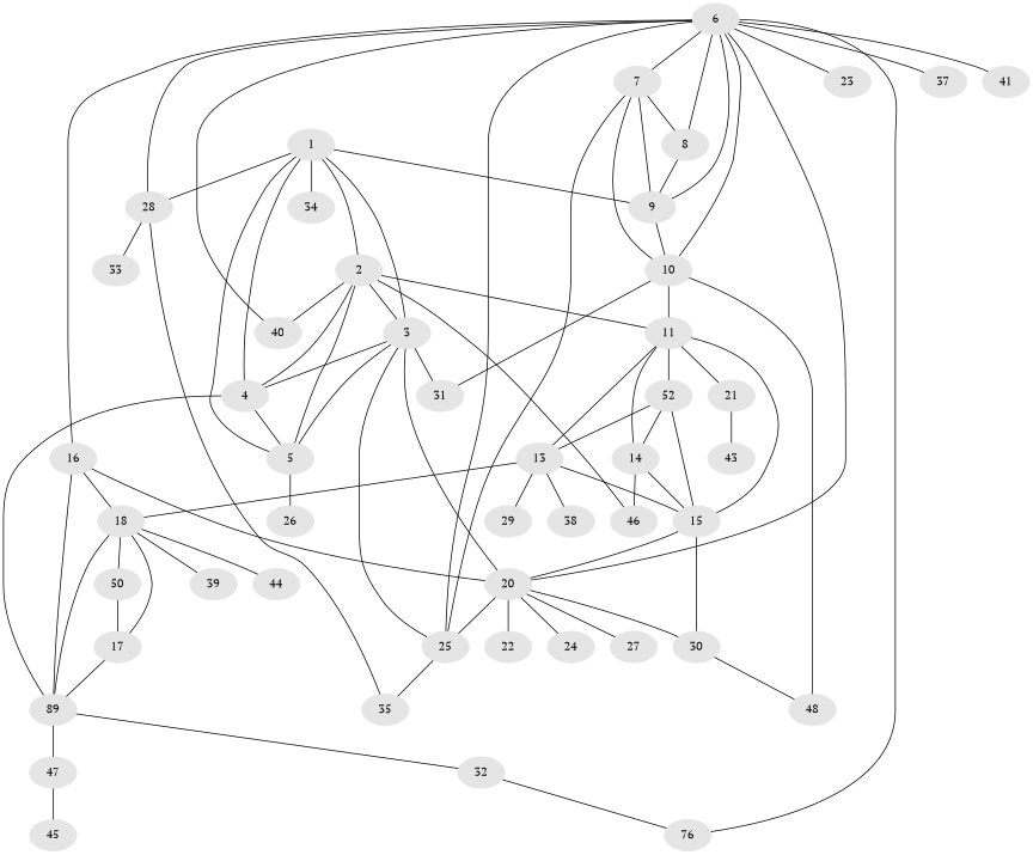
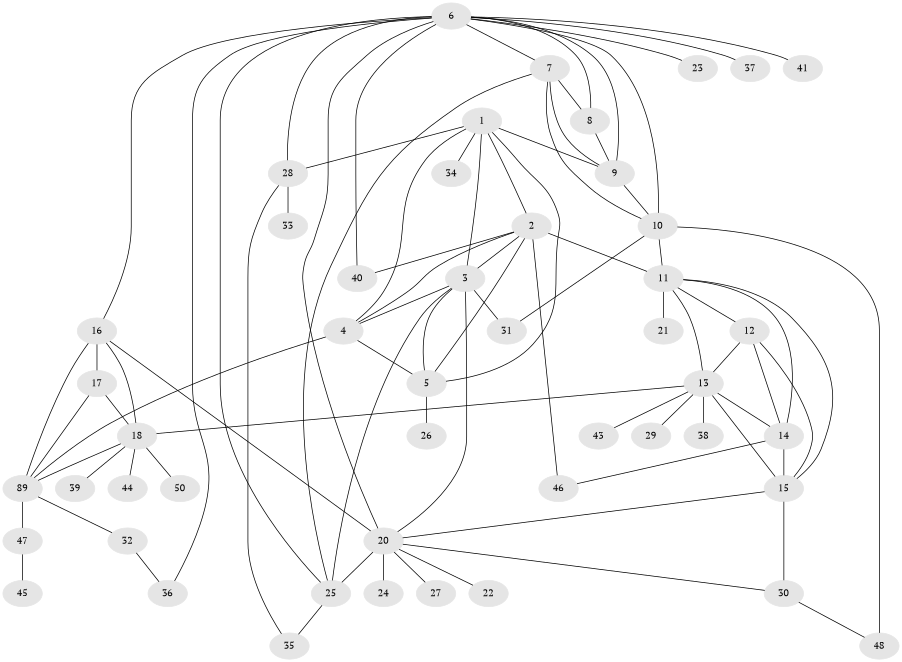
  graph {
    fontname="PT Serif"
    node [color=gray90 fontname="PT Serif" style=filled]
    edge [fontname="PT Serif" weight=1.0]
    1
    2
    3
    4
    5
    9
    28
    34
    11
    40
    46
    20
    25
    31
    n15 [label=89]
    26
    10
    35
    33
-   12 [label=52]
+   12
    13
    14
    15
    21
    30
    22
    24
    27
    32
    47
    6
    7
    8
    16
    23
-   36 [label=76]
+   36
    37
    41
    48
    18
    17
    29
    38
    43
    39
    44
    50
    45
    1 -- 2
    1 -- 3
    1 -- 4
    1 -- 5
    1 -- 9
    1 -- 28
    1 -- 34
    2 -- 3
    2 -- 4
    2 -- 5
    2 -- 11 [weight=2.0]
    2 -- 40
    2 -- 46 [weight=2.0]
    3 -- 4
    3 -- 5
    3 -- 20
    3 -- 25
    3 -- 31 [weight=2.0]
    4 -- 5
    4 -- n15
    5 -- 26
    9 -- 10
    28 -- 35
    28 -- 33
    11 -- 12
    11 -- 13
    11 -- 14
    11 -- 15
    11 -- 21 [weight=3.0]
    20 -- 25 [weight=6.0]
    20 -- 30
    20 -- 22 [weight=2.0]
    20 -- 24
    20 -- 27
    25 -- 35
    n15 -- 32
    n15 -- 47
    10 -- 11
    10 -- 31
    10 -- 48 [weight=2.0]
    12 -- 13
    12 -- 14
    12 -- 15
+   13 -- 14
    13 -- 15
    13 -- 18
    13 -- 29
    13 -- 38
-   21 -- 43
+   13 -- 43
    14 -- 46
    14 -- 15
    15 -- 20
    15 -- 30
    30 -- 48
    32 -- 36
    47 -- 45
    6 -- 9
    6 -- 28 [weight=2.0]
    6 -- 40
    6 -- 20
    6 -- 25
    6 -- 10
    6 -- 7
    6 -- 8
    6 -- 16
    6 -- 23
    6 -- 36
    6 -- 37
    6 -- 41
    7 -- 9 [weight=3.0]
    7 -- 25
    7 -- 10
    7 -- 8
    8 -- 9
    16 -- 20
    16 -- n15 [weight=2.0]
    16 -- 18 [weight=2.0]
-   50 -- 17 [weight=3.0]
+   16 -- 17 [weight=3.0]
    18 -- n15
    18 -- 39
    18 -- 44
    18 -- 50
    17 -- n15
    17 -- 18
  }
